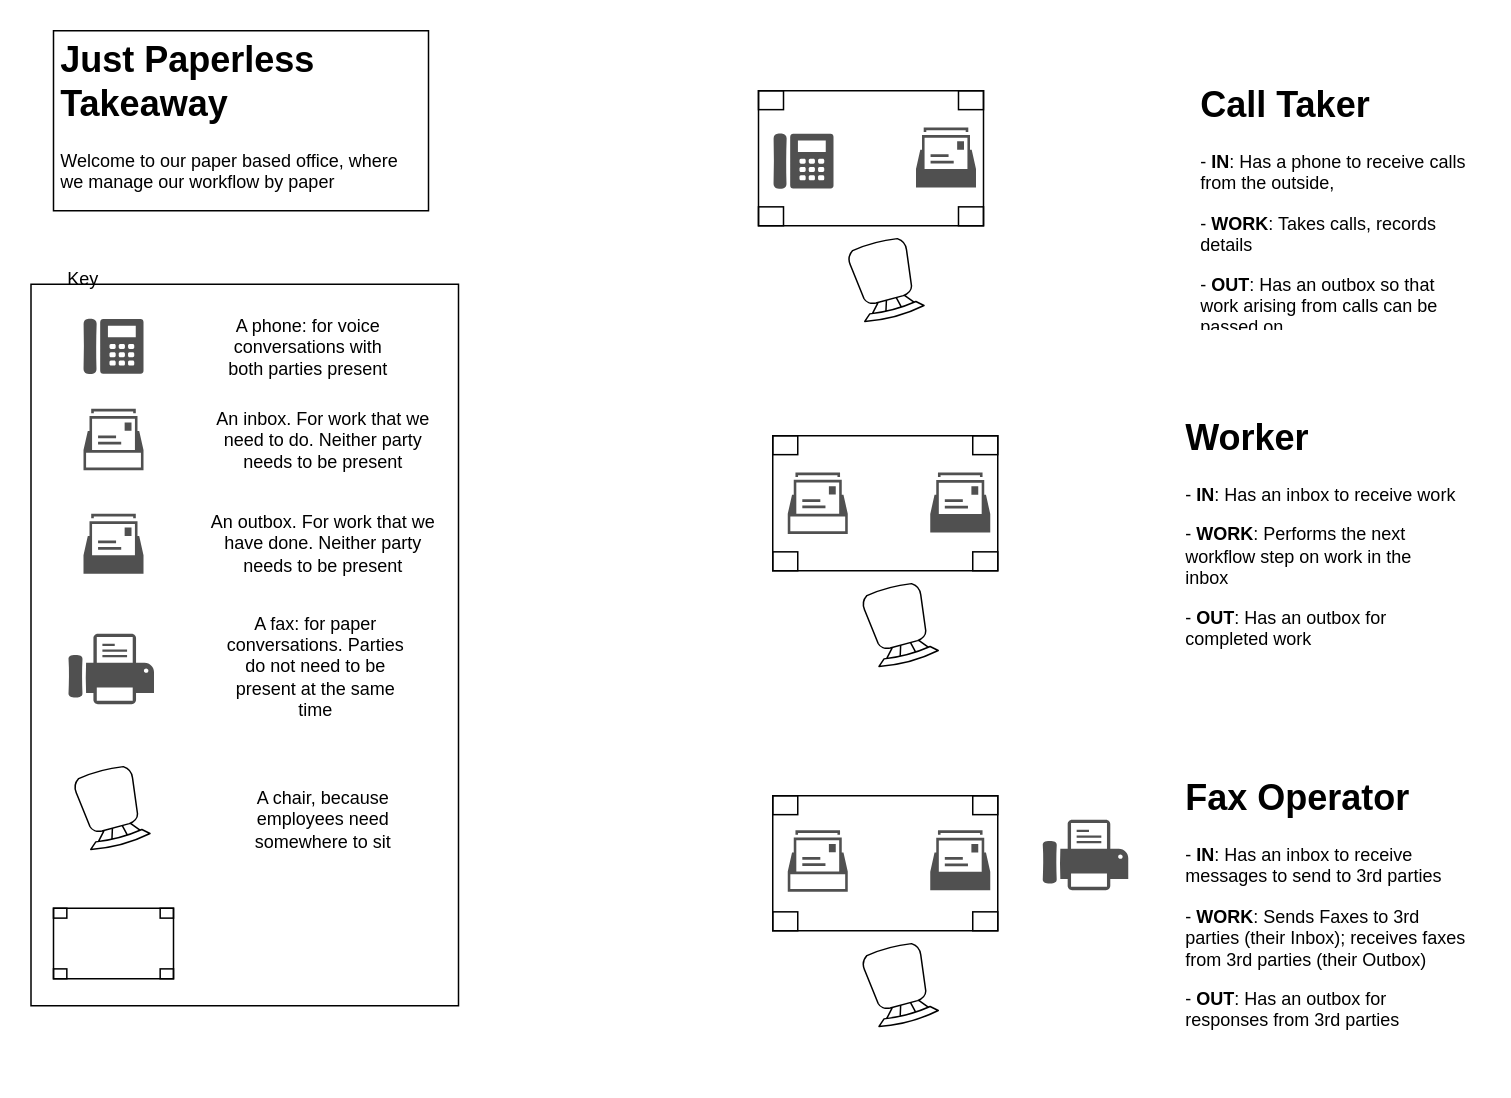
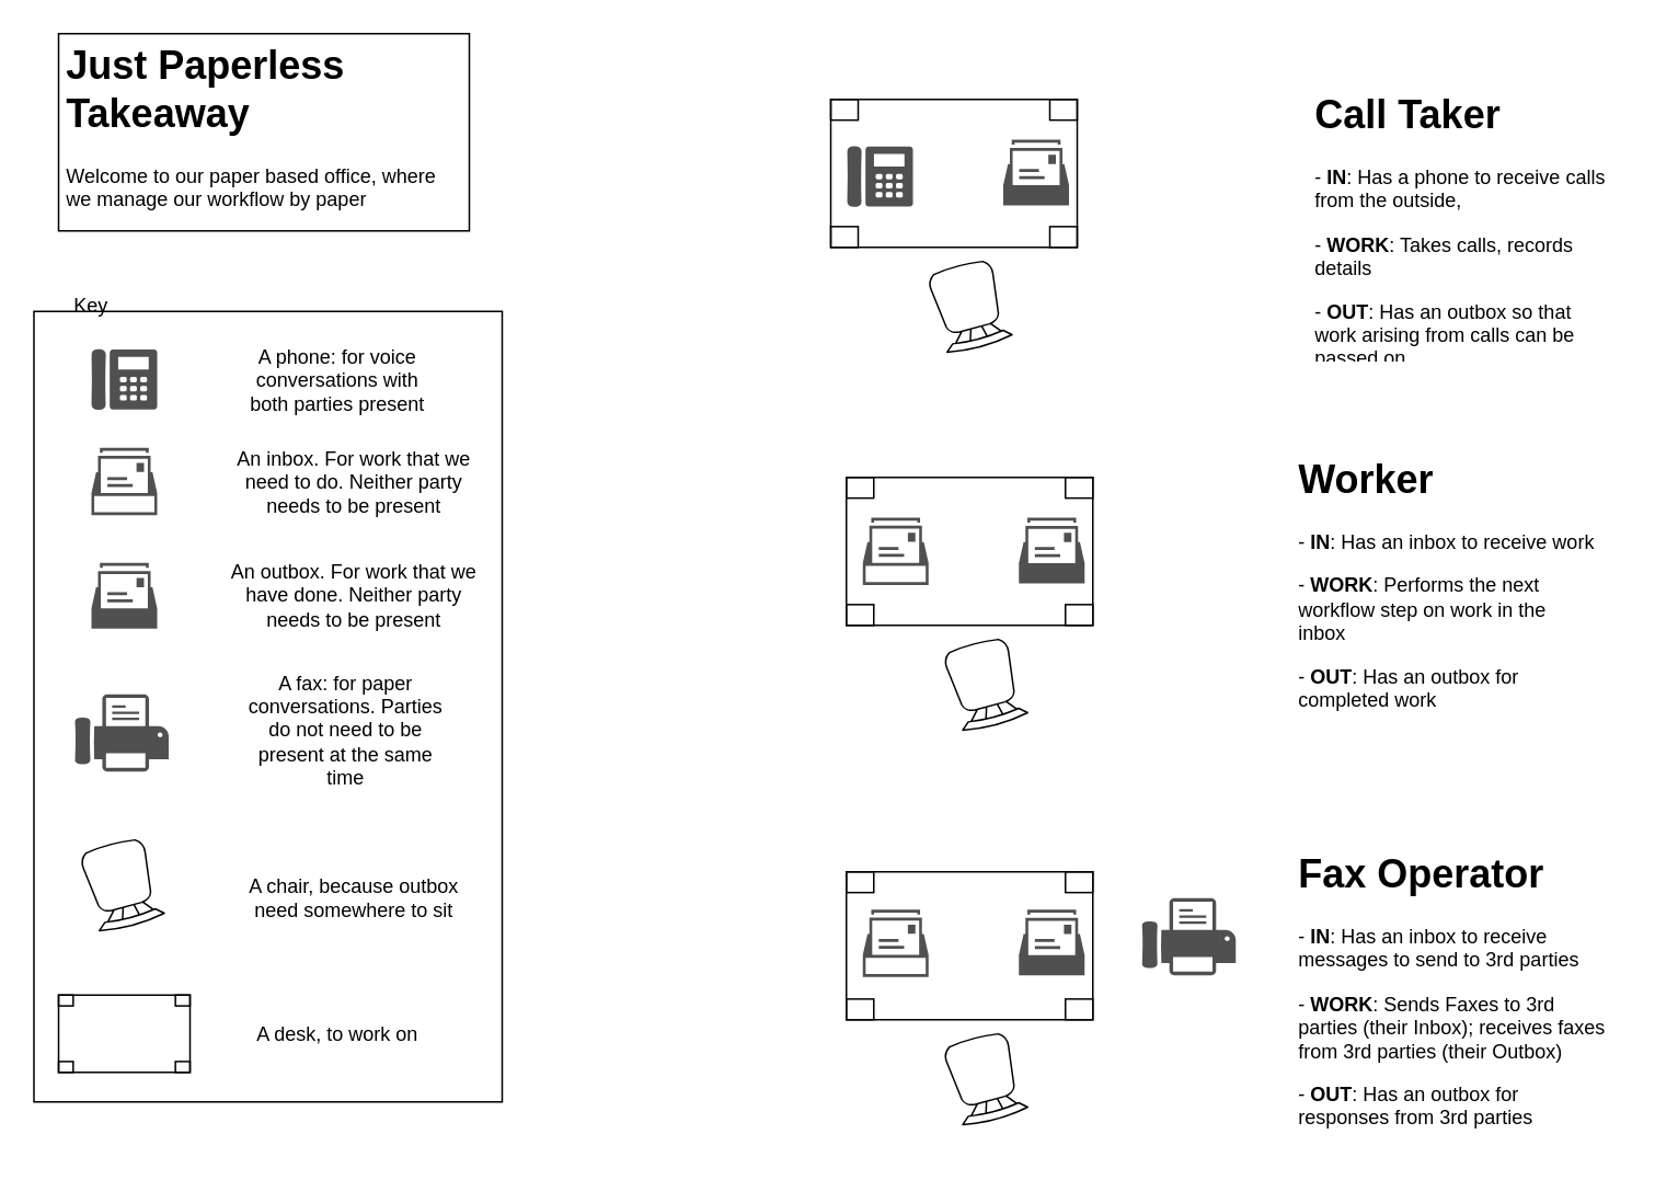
  <mxCell id="0" />
  <mxCell id="1" parent="0" />
  <mxCell id="2" value="" style="rounded=0;whiteSpace=wrap;html=1;shadow=0;strokeColor=#000000;" vertex="1" parent="1"><mxGeometry x="20" y="189" width="285" height="481" as="geometry" /></mxCell>
  <mxCell id="3" value="" style="verticalLabelPosition=bottom;html=1;verticalAlign=top;align=center;shape=mxgraph.floorplan.table;" parent="1" vertex="1"><mxGeometry x="514.5" y="290" width="150" height="90" as="geometry" /></mxCell>
  <mxCell id="4" value="" style="verticalLabelPosition=bottom;html=1;verticalAlign=top;align=center;shape=mxgraph.floorplan.chair;rotation=-195;" parent="1" vertex="1"><mxGeometry x="578.5" y="390" width="41" height="52" as="geometry" /></mxCell>
  <mxCell id="5" value="" style="sketch=0;pointerEvents=1;shadow=0;dashed=0;html=1;strokeColor=none;fillColor=#505050;labelPosition=center;verticalLabelPosition=bottom;verticalAlign=top;outlineConnect=0;align=center;shape=mxgraph.office.concepts.mailbox2;" parent="1" vertex="1"><mxGeometry x="524.5" y="314.5" width="40" height="41" as="geometry" /></mxCell>
  <mxCell id="6" value="" style="sketch=0;pointerEvents=1;shadow=0;dashed=0;html=1;strokeColor=none;fillColor=#505050;labelPosition=center;verticalLabelPosition=bottom;verticalAlign=top;outlineConnect=0;align=center;shape=mxgraph.office.concepts.mailbox;" parent="1" vertex="1"><mxGeometry x="619.5" y="314.5" width="40" height="40" as="geometry" /></mxCell>
  <mxCell id="7" value="" style="verticalLabelPosition=bottom;html=1;verticalAlign=top;align=center;shape=mxgraph.floorplan.table;" parent="1" vertex="1"><mxGeometry x="505" y="60" width="150" height="90" as="geometry" /></mxCell>
  <mxCell id="8" value="" style="verticalLabelPosition=bottom;html=1;verticalAlign=top;align=center;shape=mxgraph.floorplan.chair;rotation=-195;" parent="1" vertex="1"><mxGeometry x="569" y="160" width="41" height="52" as="geometry" /></mxCell>
  <mxCell id="9" value="" style="sketch=0;pointerEvents=1;shadow=0;dashed=0;html=1;strokeColor=none;fillColor=#505050;labelPosition=center;verticalLabelPosition=bottom;verticalAlign=top;outlineConnect=0;align=center;shape=mxgraph.office.concepts.mailbox;" parent="1" vertex="1"><mxGeometry x="610" y="84.5" width="40" height="40" as="geometry" /></mxCell>
  <mxCell id="10" value="" style="sketch=0;pointerEvents=1;shadow=0;dashed=0;html=1;strokeColor=none;fillColor=#505050;labelPosition=center;verticalLabelPosition=bottom;verticalAlign=top;outlineConnect=0;align=center;shape=mxgraph.office.devices.phone_digital;" parent="1" vertex="1"><mxGeometry x="515" y="88.5" width="40" height="37" as="geometry" /></mxCell>
  <mxCell id="11" value="" style="verticalLabelPosition=bottom;html=1;verticalAlign=top;align=center;shape=mxgraph.floorplan.table;" parent="1" vertex="1"><mxGeometry x="514.5" y="530" width="150" height="90" as="geometry" /></mxCell>
  <mxCell id="12" value="" style="verticalLabelPosition=bottom;html=1;verticalAlign=top;align=center;shape=mxgraph.floorplan.chair;rotation=-195;" parent="1" vertex="1"><mxGeometry x="578.5" y="630" width="41" height="52" as="geometry" /></mxCell>
  <mxCell id="13" value="" style="sketch=0;pointerEvents=1;shadow=0;dashed=0;html=1;strokeColor=none;fillColor=#505050;labelPosition=center;verticalLabelPosition=bottom;verticalAlign=top;outlineConnect=0;align=center;shape=mxgraph.office.concepts.mailbox2;" parent="1" vertex="1"><mxGeometry x="524.5" y="553" width="40" height="41" as="geometry" /></mxCell>
  <mxCell id="14" value="" style="sketch=0;pointerEvents=1;shadow=0;dashed=0;html=1;strokeColor=none;fillColor=#505050;labelPosition=center;verticalLabelPosition=bottom;verticalAlign=top;outlineConnect=0;align=center;shape=mxgraph.office.concepts.mailbox;" parent="1" vertex="1"><mxGeometry x="619.5" y="553" width="40" height="40" as="geometry" /></mxCell>
  <mxCell id="15" value="" style="sketch=0;pointerEvents=1;shadow=0;dashed=0;html=1;strokeColor=none;fillColor=#505050;labelPosition=center;verticalLabelPosition=bottom;verticalAlign=top;outlineConnect=0;align=center;shape=mxgraph.office.devices.fax;" parent="1" vertex="1"><mxGeometry x="694.5" y="546" width="57" height="47" as="geometry" /></mxCell>
  <mxCell id="16" value="&lt;h1&gt;Just Paperless Takeaway&lt;/h1&gt;&lt;p&gt;Welcome to our paper based office, where we manage our workflow by paper&lt;/p&gt;" style="text;html=1;strokeColor=#000000;fillColor=none;spacing=5;spacingTop=-20;whiteSpace=wrap;overflow=hidden;rounded=0;shadow=0;" parent="1" vertex="1"><mxGeometry x="35" y="20" width="250" height="120" as="geometry" /></mxCell>
  <mxCell id="17" value="" style="sketch=0;pointerEvents=1;shadow=0;dashed=0;html=1;strokeColor=none;fillColor=#505050;labelPosition=center;verticalLabelPosition=bottom;verticalAlign=top;outlineConnect=0;align=center;shape=mxgraph.office.devices.phone_digital;" vertex="1" parent="1"><mxGeometry x="55" y="212" width="40" height="37" as="geometry" /></mxCell>
  <mxCell id="18" value="" style="sketch=0;pointerEvents=1;shadow=0;dashed=0;html=1;strokeColor=none;fillColor=#505050;labelPosition=center;verticalLabelPosition=bottom;verticalAlign=top;outlineConnect=0;align=center;shape=mxgraph.office.concepts.mailbox2;" vertex="1" parent="1"><mxGeometry x="55" y="272" width="40" height="41" as="geometry" /></mxCell>
  <mxCell id="19" value="" style="sketch=0;pointerEvents=1;shadow=0;dashed=0;html=1;strokeColor=none;fillColor=#505050;labelPosition=center;verticalLabelPosition=bottom;verticalAlign=top;outlineConnect=0;align=center;shape=mxgraph.office.concepts.mailbox;" vertex="1" parent="1"><mxGeometry x="55" y="342" width="40" height="40" as="geometry" /></mxCell>
  <mxCell id="20" value="" style="sketch=0;pointerEvents=1;shadow=0;dashed=0;html=1;strokeColor=none;fillColor=#505050;labelPosition=center;verticalLabelPosition=bottom;verticalAlign=top;outlineConnect=0;align=center;shape=mxgraph.office.devices.fax;" vertex="1" parent="1"><mxGeometry x="45" y="422" width="57" height="47" as="geometry" /></mxCell>
  <mxCell id="21" value="" style="verticalLabelPosition=bottom;html=1;verticalAlign=top;align=center;shape=mxgraph.floorplan.chair;rotation=-195;" vertex="1" parent="1"><mxGeometry x="53" y="512" width="41" height="52" as="geometry" /></mxCell>
  <mxCell id="22" value="" style="verticalLabelPosition=bottom;html=1;verticalAlign=top;align=center;shape=mxgraph.floorplan.table;" vertex="1" parent="1"><mxGeometry x="35" y="605" width="80" height="47" as="geometry" /></mxCell>
  <mxCell id="23" value="An inbox. For work that we need to do. Neither party needs to be present" style="text;html=1;strokeColor=none;fillColor=none;align=center;verticalAlign=middle;whiteSpace=wrap;rounded=0;shadow=0;" vertex="1" parent="1"><mxGeometry x="135" y="282.5" width="160" height="20" as="geometry" /></mxCell>
  <mxCell id="24" value="A phone: for voice conversations with both parties present" style="text;html=1;strokeColor=none;fillColor=none;align=center;verticalAlign=middle;whiteSpace=wrap;rounded=0;shadow=0;" vertex="1" parent="1"><mxGeometry x="145" y="220.5" width="120" height="20" as="geometry" /></mxCell>
  <mxCell id="25" value="An outbox. For work that we have done. Neither party needs to be present" style="text;html=1;strokeColor=none;fillColor=none;align=center;verticalAlign=middle;whiteSpace=wrap;rounded=0;shadow=0;" vertex="1" parent="1"><mxGeometry x="135" y="352" width="160" height="20" as="geometry" /></mxCell>
  <mxCell id="26" value="A fax: for paper conversations. Parties do not need to be present at the same time" style="text;html=1;strokeColor=none;fillColor=none;align=center;verticalAlign=middle;whiteSpace=wrap;rounded=0;shadow=0;" vertex="1" parent="1"><mxGeometry x="145" y="426" width="130" height="36" as="geometry" /></mxCell>
- <mxCell id="27" value="A chair, because employees need somewhere to sit" style="text;html=1;strokeColor=none;fillColor=none;align=center;verticalAlign=middle;whiteSpace=wrap;rounded=0;shadow=0;" vertex="1" parent="1"><mxGeometry x="150" y="528" width="130" height="36" as="geometry" /></mxCell>
+ <mxCell id="27" value="A chair, because outbox need somewhere to sit" style="text;html=1;strokeColor=none;fillColor=none;align=center;verticalAlign=middle;whiteSpace=wrap;rounded=0;shadow=0;" vertex="1" parent="1"><mxGeometry x="150" y="528" width="130" height="36" as="geometry" /></mxCell>
+ <mxCell id="28" value="A desk, to work on" style="text;html=1;strokeColor=none;fillColor=none;align=center;verticalAlign=middle;whiteSpace=wrap;rounded=0;shadow=0;" vertex="1" parent="1"><mxGeometry x="140" y="610.5" width="130" height="36" as="geometry" /></mxCell>
  <mxCell id="29" value="&lt;h1&gt;Call Taker&lt;/h1&gt;&lt;p&gt;- &lt;b&gt;IN&lt;/b&gt;: Has a phone to receive calls from the outside,&amp;nbsp;&lt;/p&gt;&lt;p&gt;- &lt;b&gt;WORK&lt;/b&gt;: Takes calls, records details&lt;/p&gt;&lt;p&gt;- &lt;b&gt;OUT&lt;/b&gt;: Has an outbox so that work arising from calls can be passed on&lt;/p&gt;" style="text;html=1;strokeColor=none;fillColor=none;spacing=5;spacingTop=-20;whiteSpace=wrap;overflow=hidden;rounded=0;shadow=0;" vertex="1" parent="1"><mxGeometry x="795" y="50" width="190" height="170" as="geometry" /></mxCell>
  <mxCell id="30" value="&lt;h1&gt;Worker&lt;/h1&gt;&lt;p&gt;- &lt;b&gt;IN&lt;/b&gt;: Has an inbox to receive work&lt;/p&gt;&lt;p&gt;- &lt;b&gt;WORK&lt;/b&gt;: Performs the next&amp;nbsp; workflow step on work in the inbox&lt;/p&gt;&lt;p&gt;- &lt;b&gt;OUT&lt;/b&gt;: Has an outbox for completed work&lt;/p&gt;" style="text;html=1;strokeColor=none;fillColor=none;spacing=5;spacingTop=-20;whiteSpace=wrap;overflow=hidden;rounded=0;shadow=0;" vertex="1" parent="1"><mxGeometry x="785" y="272" width="190" height="170" as="geometry" /></mxCell>
  <mxCell id="31" value="&lt;h1&gt;Fax Operator&lt;/h1&gt;&lt;p&gt;- &lt;b&gt;IN&lt;/b&gt;: Has an inbox to receive messages to send to 3rd parties&lt;/p&gt;&lt;p&gt;- &lt;b&gt;WORK&lt;/b&gt;: Sends Faxes to 3rd parties (their Inbox); receives faxes from 3rd parties (their Outbox)&lt;/p&gt;&lt;p&gt;- &lt;b&gt;OUT&lt;/b&gt;: Has an outbox for responses from 3rd parties&lt;/p&gt;" style="text;html=1;strokeColor=none;fillColor=none;spacing=5;spacingTop=-20;whiteSpace=wrap;overflow=hidden;rounded=0;shadow=0;" vertex="1" parent="1"><mxGeometry x="785" y="512" width="200" height="198" as="geometry" /></mxCell>
  <mxCell id="32" value="Key" style="text;html=1;strokeColor=none;fillColor=none;align=center;verticalAlign=middle;whiteSpace=wrap;rounded=0;shadow=0;" vertex="1" parent="1"><mxGeometry x="35" y="176" width="40" height="20" as="geometry" /></mxCell>
